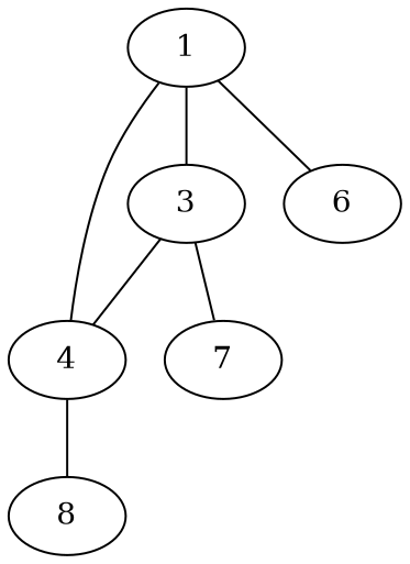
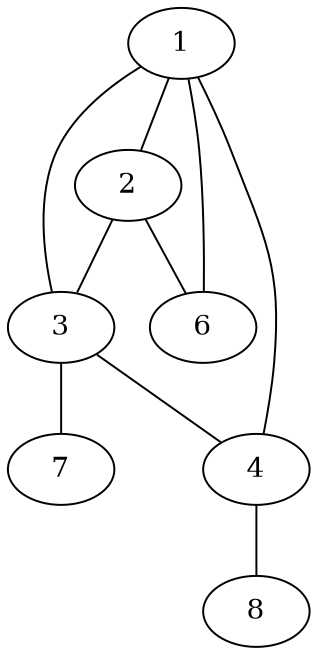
  graph {
    1
+   2
    3
    4
    6
    7
    8
+   1 -- 2
    1 -- 3
    1 -- 4
    1 -- 6
+   2 -- 3
+   2 -- 6
    3 -- 4
    3 -- 7
    4 -- 8
  }
